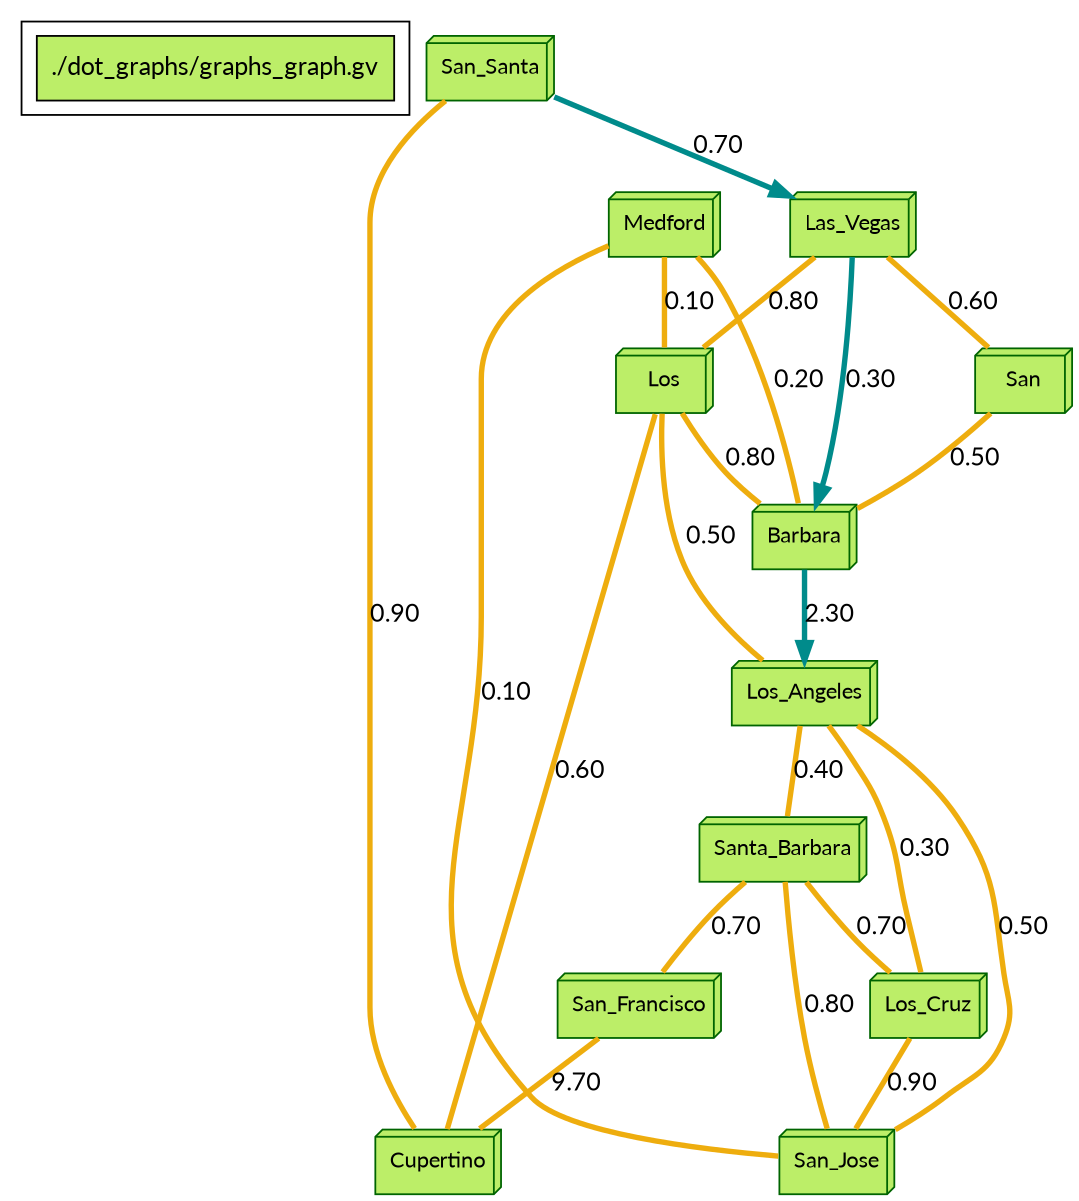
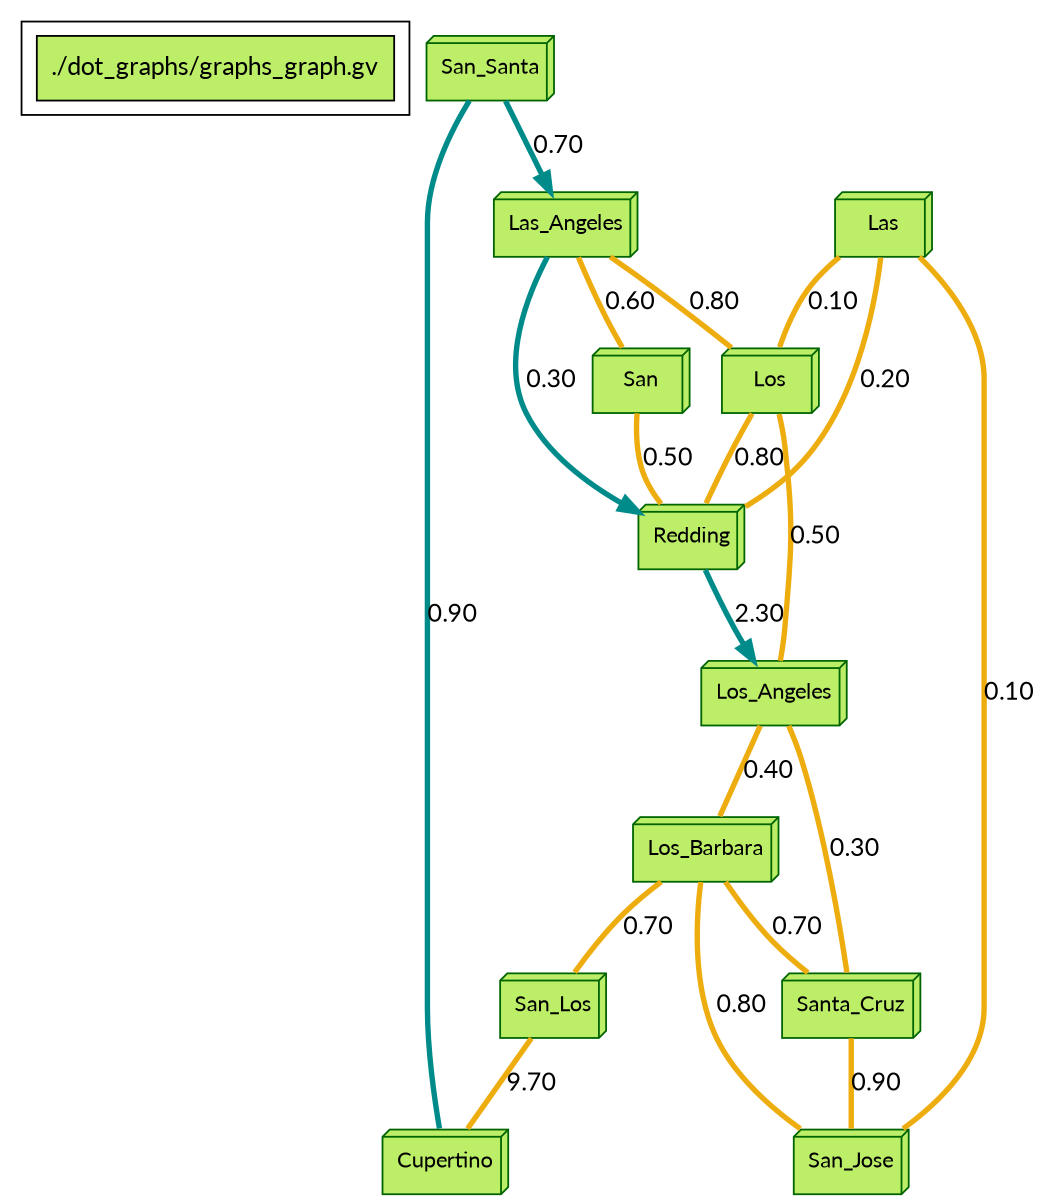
  strict digraph {
    fontname=Lato
    node [fillcolor=darkolivegreen2 fontname=Lato fontsize=12 shape=box3d style=filled color=darkgreen]
    edge [color=darkgoldenrod2 fontname=Lato penwidth=3 weight=60 arrowsize=0]
    n1 [fontsize=14 label="./dot_graphs/graphs_graph.gv" shape=box color=""]
    n2 [label=San_Santa]
-   n3 [label=Las_Vegas]
+   n3 [label=Las_Angeles]
    n4 [label=Cupertino]
    n5 [label=Los]
    n6 [label=San]
-   n7 [label=Barbara]
+   n7 [label=Redding]
    n8 [label=Los_Angeles]
-   n9 [label=San_Francisco]
-   n10 [label=Santa_Barbara]
+   n9 [label=San_Los]
+   n10 [label=Los_Barbara]
    n11 [label=San_Jose]
-   n12 [label=Los_Cruz]
-   n13 [label=Medford]
+   n12 [label=Santa_Cruz]
+   n13 [label=Las]
    subgraph cluster_1 {
      n1
    }
    n2 -> n3 [color=darkcyan label=0.70 arrowsize=""]
-   n2 -> n4 [label=0.90]
+   n2 -> n4 [color=darkcyan label=0.90]
    n3 -> n5 [label=0.80]
    n3 -> n6 [label=0.60]
    n3 -> n7 [color=darkcyan label=0.30 arrowsize=""]
-   n4 -> n5 [label=0.60]
    n5 -> n7 [label=0.80]
    n6 -> n7 [label=0.50]
    n7 -> n8 [color=darkcyan label=2.30 arrowsize=""]
    n8 -> n5 [label=0.50]
    n8 -> n10 [label=0.40]
-   n8 -> n11 [label=0.50]
    n8 -> n12 [label=0.30]
    n9 -> n4 [label=9.70]
    n10 -> n9 [label=0.70]
    n10 -> n11 [label=0.80]
    n10 -> n12 [label=0.70]
    n12 -> n11 [label=0.90]
    n13 -> n5 [label=0.10]
    n13 -> n7 [label=0.20]
    n13 -> n11 [label=0.10]
  }
